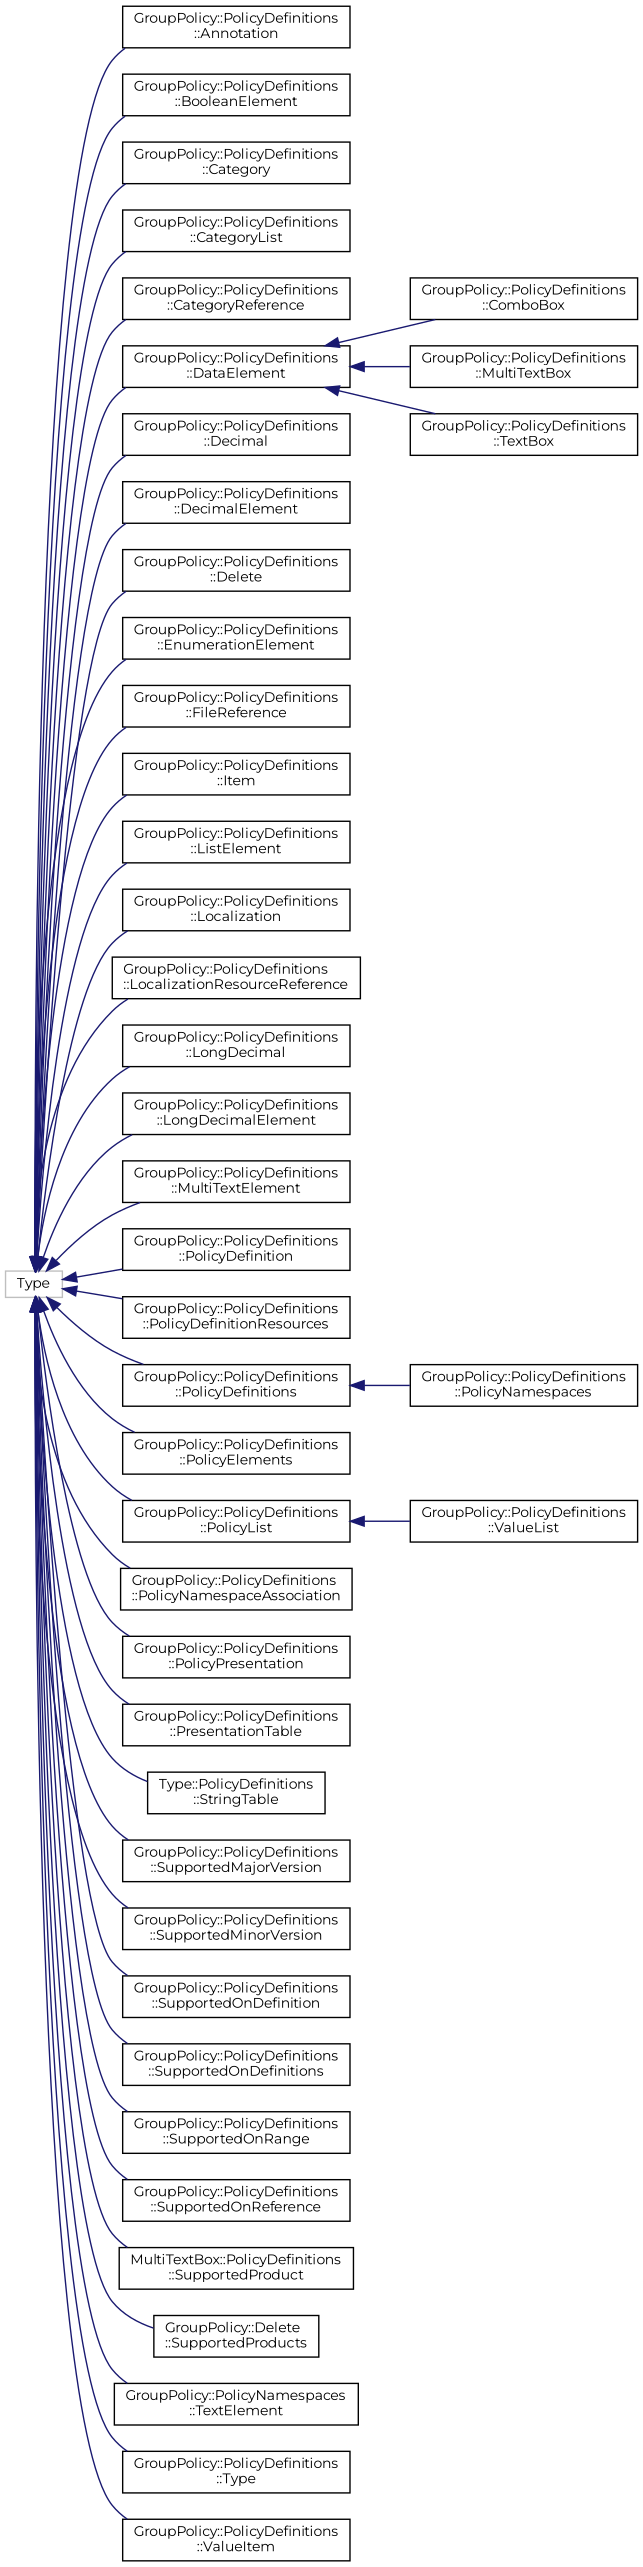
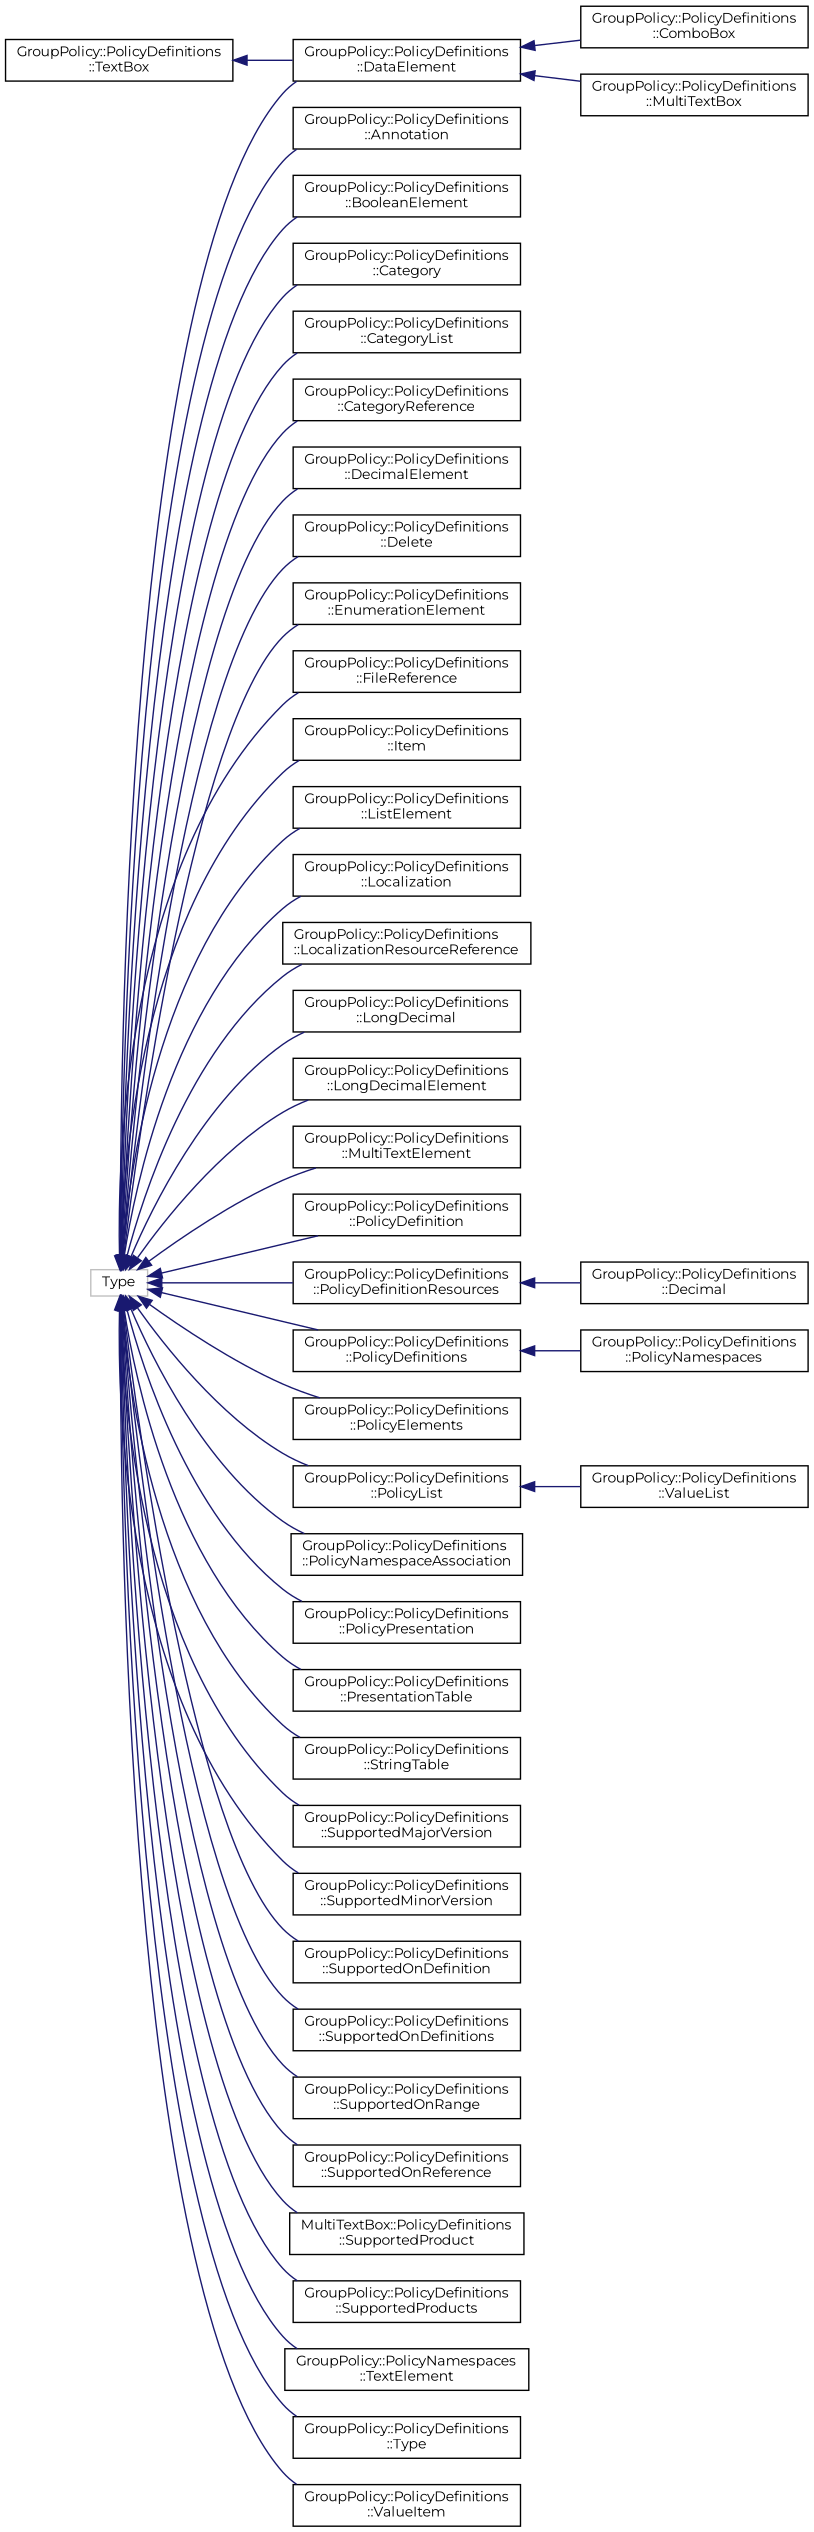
  digraph {
    fontname=Montserrat
    rankdir=LR
    node [color=black fillcolor=white fontname=Montserrat fontsize=10 shape=record style=filled]
    edge [color=midnightblue dir=back fontname=Montserrat fontsize=10 labelfontname=Helvetica labelfontsize=10 style=solid]
    n1 [color=grey75 height=0.2 label=Type width=0.4]
    n2 [height=0.2 label="GroupPolicy::PolicyDefinitions\l::Annotation" width=0.4]
    n3 [height=0.2 label="GroupPolicy::PolicyDefinitions\l::BooleanElement" width=0.4]
    n4 [height=0.2 label="GroupPolicy::PolicyDefinitions\l::Category" width=0.4]
    n5 [height=0.2 label="GroupPolicy::PolicyDefinitions\l::CategoryList" width=0.4]
    n6 [height=0.2 label="GroupPolicy::PolicyDefinitions\l::CategoryReference" width=0.4]
    n7 [height=0.2 label="GroupPolicy::PolicyDefinitions\l::DataElement" width=0.4]
    n8 [height=0.2 label="GroupPolicy::PolicyDefinitions\l::Decimal" width=0.4]
    n9 [height=0.2 label="GroupPolicy::PolicyDefinitions\l::DecimalElement" width=0.4]
    n10 [height=0.2 label="GroupPolicy::PolicyDefinitions\l::Delete" width=0.4]
    n11 [height=0.2 label="GroupPolicy::PolicyDefinitions\l::EnumerationElement" width=0.4]
    n12 [height=0.2 label="GroupPolicy::PolicyDefinitions\l::FileReference" width=0.4]
    n13 [height=0.2 label="GroupPolicy::PolicyDefinitions\l::Item" width=0.4]
    n14 [height=0.2 label="GroupPolicy::PolicyDefinitions\l::ListElement" width=0.4]
    n15 [height=0.2 label="GroupPolicy::PolicyDefinitions\l::Localization" width=0.4]
    n16 [height=0.2 label="GroupPolicy::PolicyDefinitions\l::LocalizationResourceReference" width=0.4]
    n17 [height=0.2 label="GroupPolicy::PolicyDefinitions\l::LongDecimal" width=0.4]
    n18 [height=0.2 label="GroupPolicy::PolicyDefinitions\l::LongDecimalElement" width=0.4]
    n19 [height=0.2 label="GroupPolicy::PolicyDefinitions\l::MultiTextElement" width=0.4]
    n20 [height=0.2 label="GroupPolicy::PolicyDefinitions\l::PolicyDefinition" width=0.4]
    n21 [height=0.2 label="GroupPolicy::PolicyDefinitions\l::PolicyDefinitionResources" width=0.4]
    n22 [height=0.2 label="GroupPolicy::PolicyDefinitions\l::PolicyDefinitions" width=0.4]
    n23 [height=0.2 label="GroupPolicy::PolicyDefinitions\l::PolicyElements" width=0.4]
    n24 [height=0.2 label="GroupPolicy::PolicyDefinitions\l::PolicyList" width=0.4]
    n25 [height=0.2 label="GroupPolicy::PolicyDefinitions\l::PolicyNamespaceAssociation" width=0.4]
    n26 [height=0.2 label="GroupPolicy::PolicyDefinitions\l::PolicyPresentation" width=0.4]
    n27 [height=0.2 label="GroupPolicy::PolicyDefinitions\l::PresentationTable" width=0.4]
-   n28 [height=0.2 label="Type::PolicyDefinitions\l::StringTable" width=0.4]
+   n28 [height=0.2 label="GroupPolicy::PolicyDefinitions\l::StringTable" width=0.4]
    n29 [height=0.2 label="GroupPolicy::PolicyDefinitions\l::SupportedMajorVersion" width=0.4]
    n30 [height=0.2 label="GroupPolicy::PolicyDefinitions\l::SupportedMinorVersion" width=0.4]
    n31 [height=0.2 label="GroupPolicy::PolicyDefinitions\l::SupportedOnDefinition" width=0.4]
    n32 [height=0.2 label="GroupPolicy::PolicyDefinitions\l::SupportedOnDefinitions" width=0.4]
    n33 [height=0.2 label="GroupPolicy::PolicyDefinitions\l::SupportedOnRange" width=0.4]
    n34 [height=0.2 label="GroupPolicy::PolicyDefinitions\l::SupportedOnReference" width=0.4]
    n35 [height=0.2 label="MultiTextBox::PolicyDefinitions\l::SupportedProduct" width=0.4]
-   n36 [height=0.2 label="GroupPolicy::Delete\l::SupportedProducts" width=0.4]
+   n36 [height=0.2 label="GroupPolicy::PolicyDefinitions\l::SupportedProducts" width=0.4]
    n37 [height=0.2 label="GroupPolicy::PolicyNamespaces\l::TextElement" width=0.4]
    n38 [height=0.2 label="GroupPolicy::PolicyDefinitions\l::Type" width=0.4]
    n39 [height=0.2 label="GroupPolicy::PolicyDefinitions\l::ValueItem" width=0.4]
    n40 [height=0.2 label="GroupPolicy::PolicyDefinitions\l::ComboBox" width=0.4]
    n41 [height=0.2 label="GroupPolicy::PolicyDefinitions\l::MultiTextBox" width=0.4]
    n42 [height=0.2 label="GroupPolicy::PolicyDefinitions\l::TextBox" width=0.4]
    n43 [height=0.2 label="GroupPolicy::PolicyDefinitions\l::PolicyNamespaces" width=0.4]
    n44 [height=0.2 label="GroupPolicy::PolicyDefinitions\l::ValueList" width=0.4]
    n1 -> n2
    n1 -> n3
    n1 -> n4
    n1 -> n5
    n1 -> n6
    n1 -> n7
-   n1 -> n8
+   n21 -> n8
    n1 -> n9
    n1 -> n10
    n1 -> n11
    n1 -> n12
    n1 -> n13
    n1 -> n14
    n1 -> n15
    n1 -> n16
    n1 -> n17
    n1 -> n18
    n1 -> n19
    n1 -> n20
    n1 -> n21
    n1 -> n22
    n1 -> n23
    n1 -> n24
    n1 -> n25
    n1 -> n26
    n1 -> n27
    n1 -> n28
    n1 -> n29
    n1 -> n30
    n1 -> n31
    n1 -> n32
    n1 -> n33
    n1 -> n34
    n1 -> n35
    n1 -> n36
    n1 -> n37
    n1 -> n38
    n1 -> n39
    n7 -> n40
    n7 -> n41
-   n7 -> n42
+   n42 -> n7
    n22 -> n43
    n24 -> n44
  }
